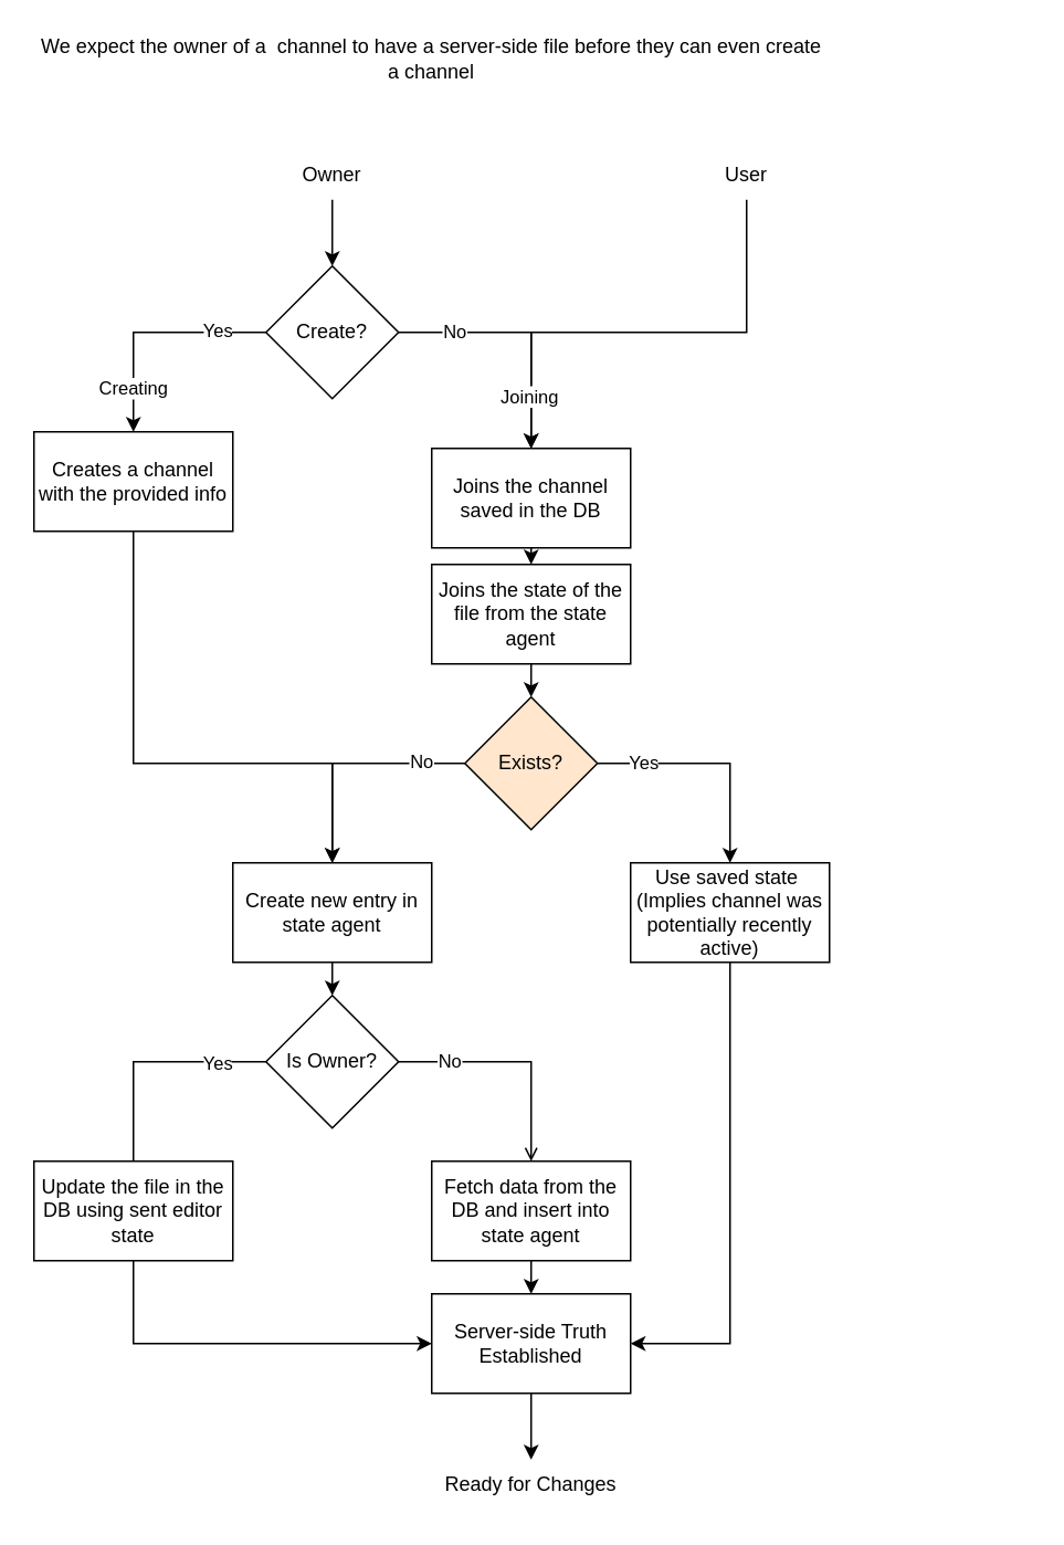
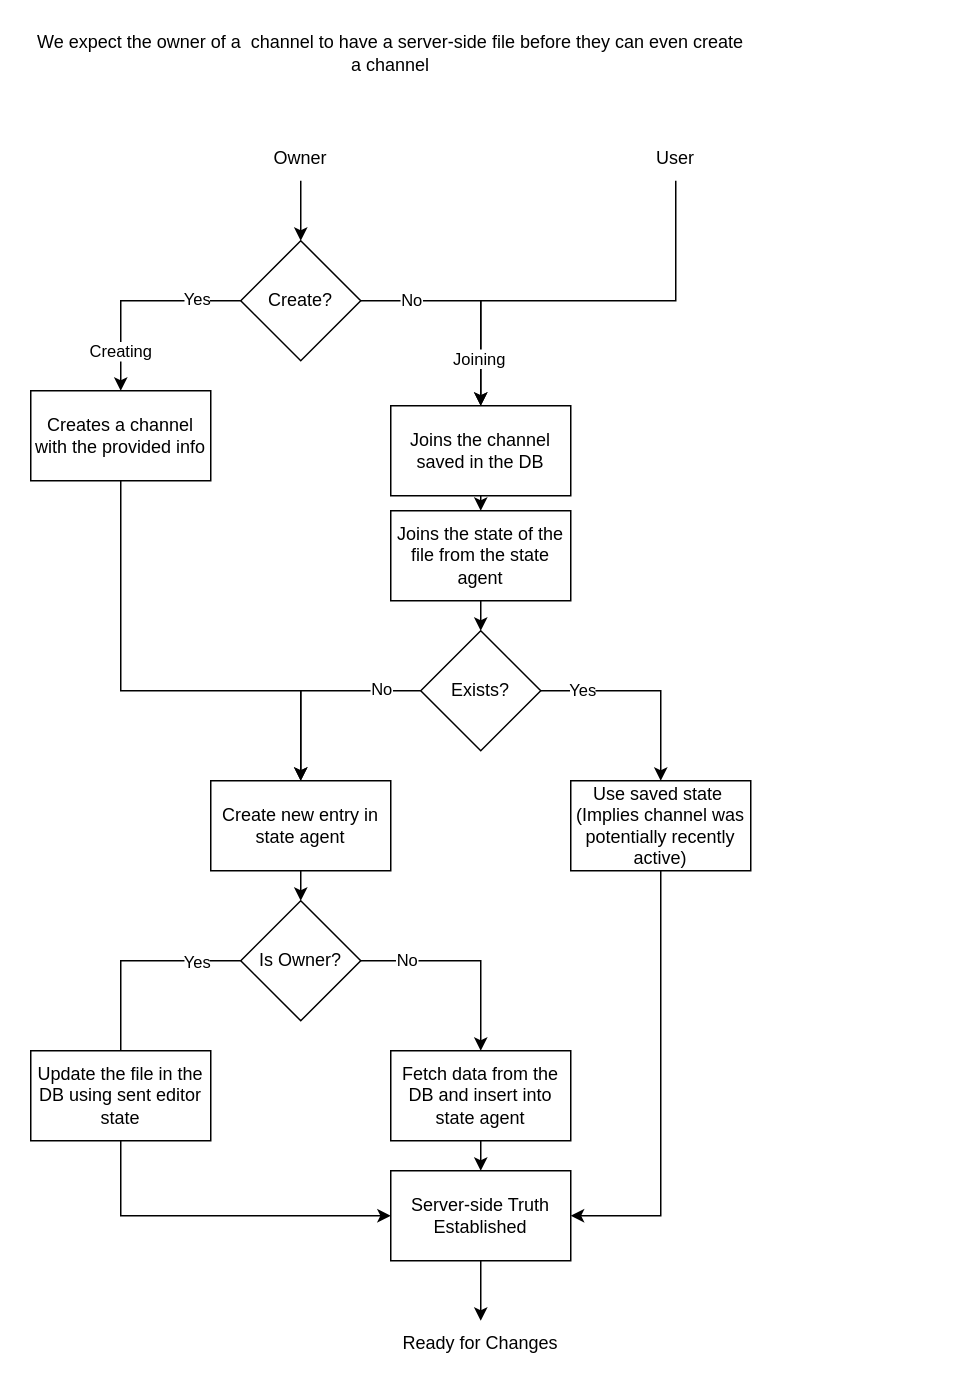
  <mxCell id="0" />
  <mxCell id="1" parent="0" />
  <mxCell id="2" style="edgeStyle=orthogonalEdgeStyle;rounded=0;orthogonalLoop=1;jettySize=auto;html=1;exitX=0.5;exitY=1;exitDx=0;exitDy=0;entryX=0.5;entryY=0;entryDx=0;entryDy=0;" edge="1" parent="1" source="3" target="16"><mxGeometry relative="1" as="geometry" /></mxCell>
  <mxCell id="3" value="Owner" style="text;html=1;align=center;verticalAlign=middle;whiteSpace=wrap;rounded=0;" vertex="1" parent="1"><mxGeometry x="170" y="90" width="60" height="30" as="geometry" /></mxCell>
  <mxCell id="4" style="edgeStyle=orthogonalEdgeStyle;rounded=0;orthogonalLoop=1;jettySize=auto;html=1;exitX=0.5;exitY=1;exitDx=0;exitDy=0;entryX=0.5;entryY=0;entryDx=0;entryDy=0;" edge="1" parent="1" source="5" target="9"><mxGeometry relative="1" as="geometry"><Array as="points"><mxPoint x="450" y="120" /><mxPoint x="450" y="200" /><mxPoint x="320" y="200" /></Array></mxGeometry></mxCell>
  <mxCell id="5" value="User" style="text;html=1;align=center;verticalAlign=middle;whiteSpace=wrap;rounded=0;" vertex="1" parent="1"><mxGeometry x="420" y="90" width="60" height="30" as="geometry" /></mxCell>
  <mxCell id="6" style="edgeStyle=orthogonalEdgeStyle;rounded=0;orthogonalLoop=1;jettySize=auto;html=1;exitX=0.5;exitY=1;exitDx=0;exitDy=0;entryX=0.5;entryY=0;entryDx=0;entryDy=0;" edge="1" parent="1" source="7" target="30"><mxGeometry relative="1" as="geometry"><Array as="points"><mxPoint x="80" y="460" /><mxPoint x="200" y="460" /></Array></mxGeometry></mxCell>
  <mxCell id="7" value="Creates a channel with the provided info" style="rounded=0;whiteSpace=wrap;html=1;" vertex="1" parent="1"><mxGeometry x="20" y="260" width="120" height="60" as="geometry" /></mxCell>
  <mxCell id="8" style="edgeStyle=orthogonalEdgeStyle;rounded=0;orthogonalLoop=1;jettySize=auto;html=1;exitX=0.5;exitY=1;exitDx=0;exitDy=0;entryX=0.5;entryY=0;entryDx=0;entryDy=0;" edge="1" parent="1" source="9" target="21"><mxGeometry relative="1" as="geometry" /></mxCell>
  <mxCell id="9" value="Joins the channel saved in the DB" style="rounded=0;whiteSpace=wrap;html=1;" vertex="1" parent="1"><mxGeometry x="260" y="270" width="120" height="60" as="geometry" /></mxCell>
  <mxCell id="10" style="edgeStyle=orthogonalEdgeStyle;rounded=0;orthogonalLoop=1;jettySize=auto;html=1;exitX=0;exitY=0.5;exitDx=0;exitDy=0;entryX=0.5;entryY=0;entryDx=0;entryDy=0;" edge="1" parent="1" source="16" target="7"><mxGeometry relative="1" as="geometry" /></mxCell>
  <mxCell id="11" value="Yes" style="edgeLabel;html=1;align=center;verticalAlign=middle;resizable=0;points=[];" vertex="1" connectable="0" parent="10"><mxGeometry x="-0.399" y="-2" relative="1" as="geometry"><mxPoint x="12" as="offset" /></mxGeometry></mxCell>
  <mxCell id="12" value="Creating" style="edgeLabel;html=1;align=center;verticalAlign=middle;resizable=0;points=[];" vertex="1" connectable="0" parent="10"><mxGeometry x="0.613" y="-1" relative="1" as="geometry"><mxPoint as="offset" /></mxGeometry></mxCell>
  <mxCell id="13" style="edgeStyle=orthogonalEdgeStyle;rounded=0;orthogonalLoop=1;jettySize=auto;html=1;exitX=1;exitY=0.5;exitDx=0;exitDy=0;entryX=0.5;entryY=0;entryDx=0;entryDy=0;" edge="1" parent="1" source="16" target="9"><mxGeometry relative="1" as="geometry" /></mxCell>
  <mxCell id="14" value="No" style="edgeLabel;html=1;align=center;verticalAlign=middle;resizable=0;points=[];" vertex="1" connectable="0" parent="13"><mxGeometry x="-0.39" y="1" relative="1" as="geometry"><mxPoint x="-13" as="offset" /></mxGeometry></mxCell>
  <mxCell id="15" value="Joining" style="edgeLabel;html=1;align=center;verticalAlign=middle;resizable=0;points=[];" vertex="1" connectable="0" parent="13"><mxGeometry x="0.579" y="-2" relative="1" as="geometry"><mxPoint as="offset" /></mxGeometry></mxCell>
  <mxCell id="16" value="Create?" style="rhombus;whiteSpace=wrap;html=1;" vertex="1" parent="1"><mxGeometry x="160" y="160" width="80" height="80" as="geometry" /></mxCell>
  <mxCell id="17" value="We expect the owner of a&amp;nbsp; channel to have a server-side file before they can even create a channel" style="text;html=1;align=center;verticalAlign=middle;whiteSpace=wrap;rounded=0;" vertex="1" parent="1"><mxGeometry x="20" y="20" width="480" height="30" as="geometry" /></mxCell>
  <mxCell id="18" style="edgeStyle=orthogonalEdgeStyle;rounded=0;orthogonalLoop=1;jettySize=auto;html=1;exitX=0.5;exitY=1;exitDx=0;exitDy=0;entryX=0;entryY=0.5;entryDx=0;entryDy=0;" edge="1" parent="1" source="19" target="39"><mxGeometry relative="1" as="geometry" /></mxCell>
  <mxCell id="19" value="Update the file in the DB using sent editor state" style="rounded=0;whiteSpace=wrap;html=1;" vertex="1" parent="1"><mxGeometry x="20" y="700" width="120" height="60" as="geometry" /></mxCell>
  <mxCell id="20" style="edgeStyle=orthogonalEdgeStyle;rounded=0;orthogonalLoop=1;jettySize=auto;html=1;exitX=0.5;exitY=1;exitDx=0;exitDy=0;entryX=0.5;entryY=0;entryDx=0;entryDy=0;" edge="1" parent="1" source="21" target="26"><mxGeometry relative="1" as="geometry" /></mxCell>
  <mxCell id="21" value="&lt;div&gt;Joins the state of the file from the state agent&lt;/div&gt;" style="rounded=0;whiteSpace=wrap;html=1;" vertex="1" parent="1"><mxGeometry x="260" y="340" width="120" height="60" as="geometry" /></mxCell>
  <mxCell id="22" style="edgeStyle=orthogonalEdgeStyle;rounded=0;orthogonalLoop=1;jettySize=auto;html=1;exitX=0;exitY=0.5;exitDx=0;exitDy=0;entryX=0.5;entryY=0;entryDx=0;entryDy=0;" edge="1" parent="1" source="26" target="30"><mxGeometry relative="1" as="geometry" /></mxCell>
  <mxCell id="23" value="&lt;div&gt;No&lt;/div&gt;" style="edgeLabel;html=1;align=center;verticalAlign=middle;resizable=0;points=[];" vertex="1" connectable="0" parent="22"><mxGeometry x="-0.619" y="-2" relative="1" as="geometry"><mxPoint as="offset" /></mxGeometry></mxCell>
  <mxCell id="24" style="edgeStyle=orthogonalEdgeStyle;rounded=0;orthogonalLoop=1;jettySize=auto;html=1;exitX=1;exitY=0.5;exitDx=0;exitDy=0;entryX=0.5;entryY=0;entryDx=0;entryDy=0;" edge="1" parent="1" source="26" target="28"><mxGeometry relative="1" as="geometry" /></mxCell>
  <mxCell id="25" value="Yes" style="edgeLabel;html=1;align=center;verticalAlign=middle;resizable=0;points=[];" vertex="1" connectable="0" parent="24"><mxGeometry x="-0.619" y="-2" relative="1" as="geometry"><mxPoint y="-3" as="offset" /></mxGeometry></mxCell>
- <mxCell id="26" value="Exists?" style="rhombus;whiteSpace=wrap;html=1;fillColor=#ffe6cc;" vertex="1" parent="1"><mxGeometry x="280" y="420" width="80" height="80" as="geometry" /></mxCell>
+ <mxCell id="26" value="Exists?" style="rhombus;whiteSpace=wrap;html=1;" vertex="1" parent="1"><mxGeometry x="280" y="420" width="80" height="80" as="geometry" /></mxCell>
  <mxCell id="27" style="edgeStyle=orthogonalEdgeStyle;rounded=0;orthogonalLoop=1;jettySize=auto;html=1;exitX=0.5;exitY=1;exitDx=0;exitDy=0;entryX=1;entryY=0.5;entryDx=0;entryDy=0;" edge="1" parent="1" source="28" target="39"><mxGeometry relative="1" as="geometry" /></mxCell>
  <mxCell id="28" value="&lt;div&gt;Use saved state&amp;nbsp; (Implies channel was potentially recently active)&lt;br&gt;&lt;/div&gt;" style="rounded=0;whiteSpace=wrap;html=1;" vertex="1" parent="1"><mxGeometry x="380" y="520" width="120" height="60" as="geometry" /></mxCell>
  <mxCell id="29" style="edgeStyle=orthogonalEdgeStyle;rounded=0;orthogonalLoop=1;jettySize=auto;html=1;exitX=0.5;exitY=1;exitDx=0;exitDy=0;entryX=0.5;entryY=0;entryDx=0;entryDy=0;" edge="1" parent="1" source="30" target="35"><mxGeometry relative="1" as="geometry" /></mxCell>
  <mxCell id="30" value="Create new entry in state agent" style="rounded=0;whiteSpace=wrap;html=1;" vertex="1" parent="1"><mxGeometry x="140" y="520" width="120" height="60" as="geometry" /></mxCell>
  <mxCell id="31" style="edgeStyle=orthogonalEdgeStyle;rounded=0;orthogonalLoop=1;jettySize=auto;html=1;exitX=0;exitY=0.5;exitDx=0;exitDy=0;entryX=0.5;entryY=0;entryDx=0;entryDy=0;endArrow=none;" edge="1" parent="1" source="35" target="19"><mxGeometry relative="1" as="geometry" /></mxCell>
  <mxCell id="32" value="Yes" style="edgeLabel;html=1;align=center;verticalAlign=middle;resizable=0;points=[];" vertex="1" connectable="0" parent="31"><mxGeometry x="-0.764" relative="1" as="geometry"><mxPoint x="-13" as="offset" /></mxGeometry></mxCell>
- <mxCell id="33" style="edgeStyle=orthogonalEdgeStyle;rounded=0;orthogonalLoop=1;jettySize=auto;html=1;exitX=1;exitY=0.5;exitDx=0;exitDy=0;endArrow=open;" edge="1" parent="1" source="35" target="37"><mxGeometry relative="1" as="geometry" /></mxCell>
+ <mxCell id="33" style="edgeStyle=orthogonalEdgeStyle;rounded=0;orthogonalLoop=1;jettySize=auto;html=1;exitX=1;exitY=0.5;exitDx=0;exitDy=0;" edge="1" parent="1" source="35" target="37"><mxGeometry relative="1" as="geometry" /></mxCell>
  <mxCell id="34" value="No" style="edgeLabel;html=1;align=center;verticalAlign=middle;resizable=0;points=[];" vertex="1" connectable="0" parent="33"><mxGeometry x="-0.577" y="1" relative="1" as="geometry"><mxPoint as="offset" /></mxGeometry></mxCell>
  <mxCell id="35" value="Is Owner?" style="rhombus;whiteSpace=wrap;html=1;" vertex="1" parent="1"><mxGeometry x="160" y="600" width="80" height="80" as="geometry" /></mxCell>
  <mxCell id="36" style="edgeStyle=orthogonalEdgeStyle;rounded=0;orthogonalLoop=1;jettySize=auto;html=1;exitX=0.5;exitY=1;exitDx=0;exitDy=0;entryX=0.5;entryY=0;entryDx=0;entryDy=0;" edge="1" parent="1" source="37" target="39"><mxGeometry relative="1" as="geometry" /></mxCell>
  <mxCell id="37" value="Fetch data from the DB and insert into state agent" style="rounded=0;whiteSpace=wrap;html=1;" vertex="1" parent="1"><mxGeometry x="260" y="700" width="120" height="60" as="geometry" /></mxCell>
  <mxCell id="38" style="edgeStyle=orthogonalEdgeStyle;rounded=0;orthogonalLoop=1;jettySize=auto;html=1;exitX=0.5;exitY=1;exitDx=0;exitDy=0;" edge="1" parent="1" source="39" target="41"><mxGeometry relative="1" as="geometry" /></mxCell>
  <mxCell id="39" value="&lt;div&gt;Server-side Truth Established&lt;/div&gt;" style="rounded=0;whiteSpace=wrap;html=1;" vertex="1" parent="1"><mxGeometry x="260" y="780" width="120" height="60" as="geometry" /></mxCell>
  <mxCell id="40" value="&amp;nbsp;" style="text;whiteSpace=wrap;html=1;" vertex="1" parent="1"><mxGeometry x="580" y="360" width="40" height="40" as="geometry" /></mxCell>
  <mxCell id="41" value="Ready for Changes" style="text;html=1;align=center;verticalAlign=middle;whiteSpace=wrap;rounded=0;" vertex="1" parent="1"><mxGeometry x="260" y="880" width="120" height="30" as="geometry" /></mxCell>
